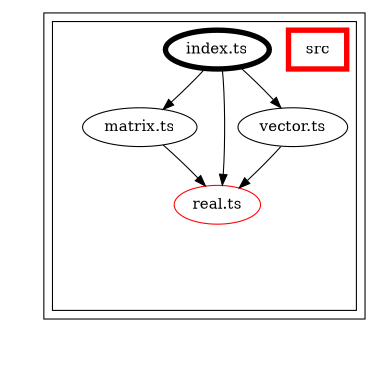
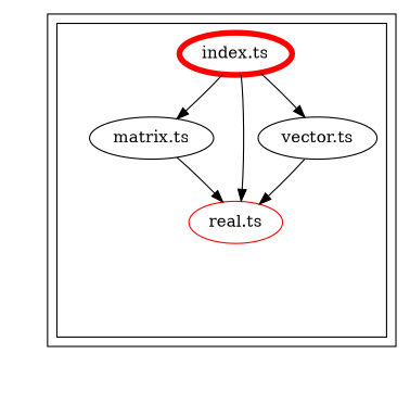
  digraph {
    compound=true
    edge [style=invis]
    n1 [label="matrix.ts"]
    exit_src [style=invis]
    n3 [color="#ff0000" label="real.ts"]
    n4 [label="vector.ts"]
-   n5 [color="#ff0000" label=src penwidth=5 shape=rectangle]
-   n6 [color=black label="index.ts" penwidth=5]
+   n6 [color="#ff0000" label="index.ts" penwidth=5]
    "dependency-graph-[object Object]" [style=invis]
    subgraph cluster_1 {
      color="#000000"
      subgraph cluster_2 {
        color="#000000"
        n1
        exit_src
        n3
        n4
-       n5
        n6
      }
    }
    n1 -> exit_src
    n1 -> n3
    n1 -> n3 [color=black style=solid]
    exit_src -> exit_src
    exit_src -> exit_src
    exit_src -> exit_src
    exit_src -> exit_src
    exit_src -> "dependency-graph-[object Object]"
    n3 -> exit_src
    n4 -> exit_src
    n4 -> n3
    n4 -> n3 [color=black style=solid]
    n6 -> n1
    n6 -> n1 [color=black style=solid]
    n6 -> exit_src
    n6 -> n3
    n6 -> n3 [color=black style=solid]
    n6 -> n4
    n6 -> n4 [color=black style=solid]
  }
